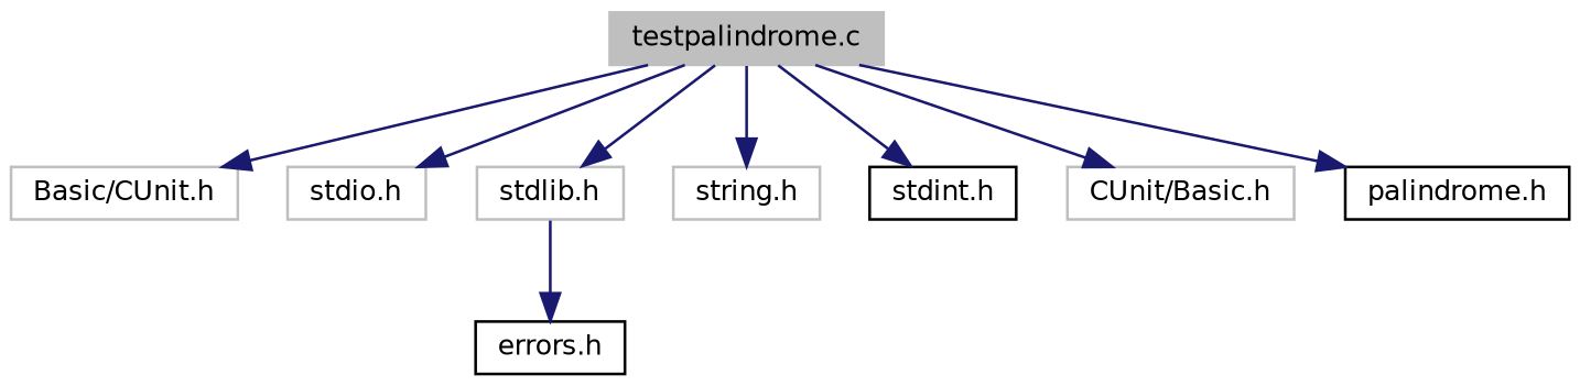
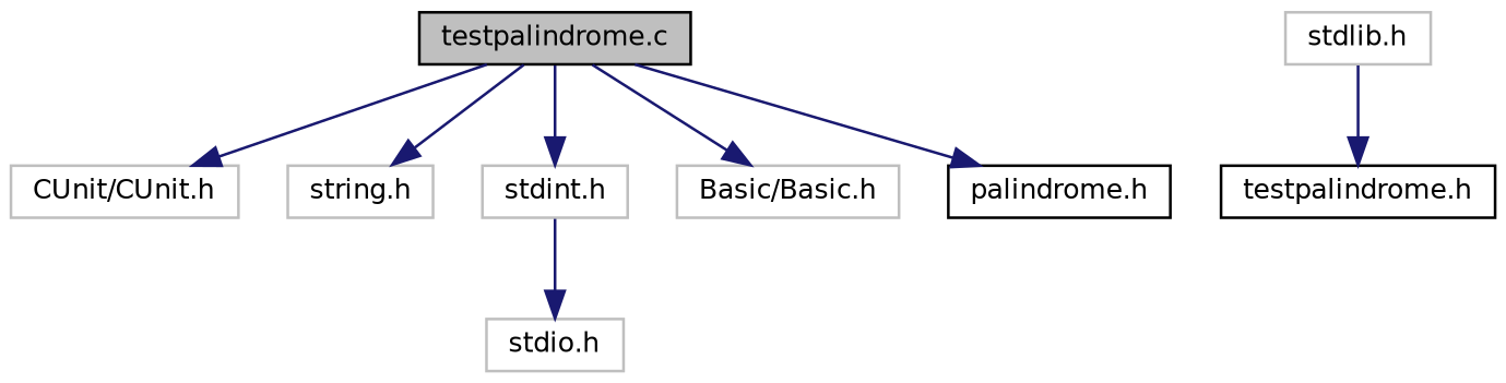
  digraph {
    node [color=grey75 fillcolor=white fontname=Helvetica fontsize=10 shape=record style=filled]
    edge [color=midnightblue fontname=Helvetica fontsize=10 labelfontname=Helvetica labelfontsize=10 style=solid]
-   n1 [fillcolor=grey75 fontcolor=black height=0.2 label="testpalindrome.c" width=0.4]
-   n2 [height=0.2 label="Basic/CUnit.h" width=0.4]
+   n1 [color=black fillcolor=grey75 fontcolor=black height=0.2 label="testpalindrome.c" width=0.4]
+   n2 [height=0.2 label="CUnit/CUnit.h" width=0.4]
    n3 [height=0.2 label="stdio.h" width=0.4]
    n4 [height=0.2 label="stdlib.h" width=0.4]
    n5 [height=0.2 label="string.h" width=0.4]
-   n6 [color=black height=0.2 label="stdint.h" width=0.4]
-   n7 [height=0.2 label="CUnit/Basic.h" width=0.4]
+   n6 [height=0.2 label="stdint.h" width=0.4]
+   n7 [height=0.2 label="Basic/Basic.h" width=0.4]
    n8 [color=black height=0.2 label="palindrome.h" width=0.4]
-   n9 [color=black height=0.2 label="errors.h" width=0.4]
+   n9 [color=black height=0.2 label="testpalindrome.h" width=0.4]
    n1 -> n2
-   n1 -> n3
-   n1 -> n4
+   n6 -> n3
    n1 -> n5
    n1 -> n6
    n1 -> n7
    n1 -> n8
    n4 -> n9
  }
